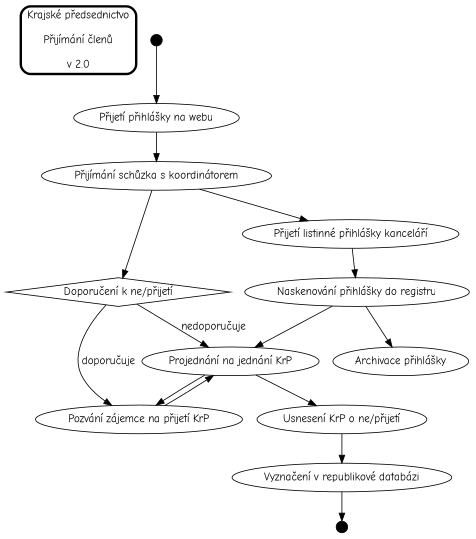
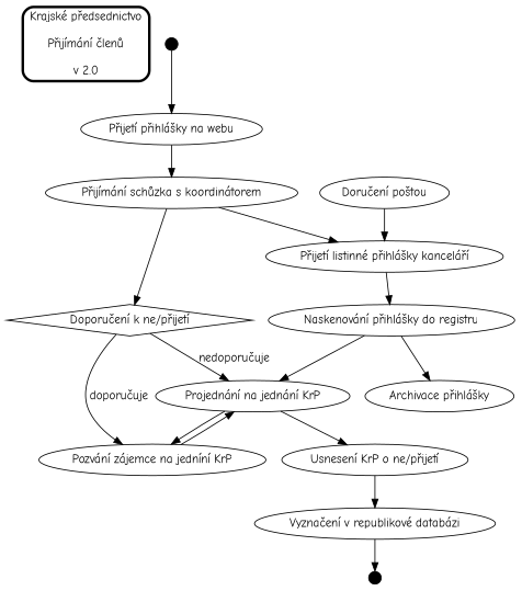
  digraph {
    fontname="Comic Neue"
    node [fontname="Comic Neue"]
    edge [fontname="Comic Neue"]
    n1 [height=1.0 label="Krajské předsednictvo\n\nPřijímání členů\n\nv 2.0" penwidth=3 shape=rect style=rounded]
    n2 [height=0.2 label=Start shape=point]
    n3 [label="Přijetí přihlášky na webu"]
    n4 [label="Přijímání schůzka s koordinátorem"]
    n5 [label="Doporučení k ne/přijetí" shape=diamond]
    n6 [label="Přijetí listinné přihlášky kanceláří"]
    n7 [label="Projednání na jednání KrP"]
-   n8 [label="Pozvání zájemce na přijetí KrP"]
+   n8 [label="Pozvání zájemce na jedníní KrP"]
    n9 [label="Naskenování přihlášky do registru"]
    n10 [label="Usnesení KrP o ne/přijetí"]
    n11 [label="Vyznačení v republikové databázi"]
    n12 [height=0.2 label=Konec shape=point]
    n13 [label="Archivace přihlášky"]
+   n14 [label="Doručení poštou"]
    n2 -> n3
    n3 -> n4
    n4 -> n5
    n4 -> n6
    n5 -> n7 [label="nedoporučuje"]
    n5 -> n8 [label="doporučuje"]
    n6 -> n9
    n7 -> n8
    n7 -> n10
    n8 -> n7
    n9 -> n7
    n9 -> n13
    n10 -> n11
    n11 -> n12
+   n14 -> n6
  }
